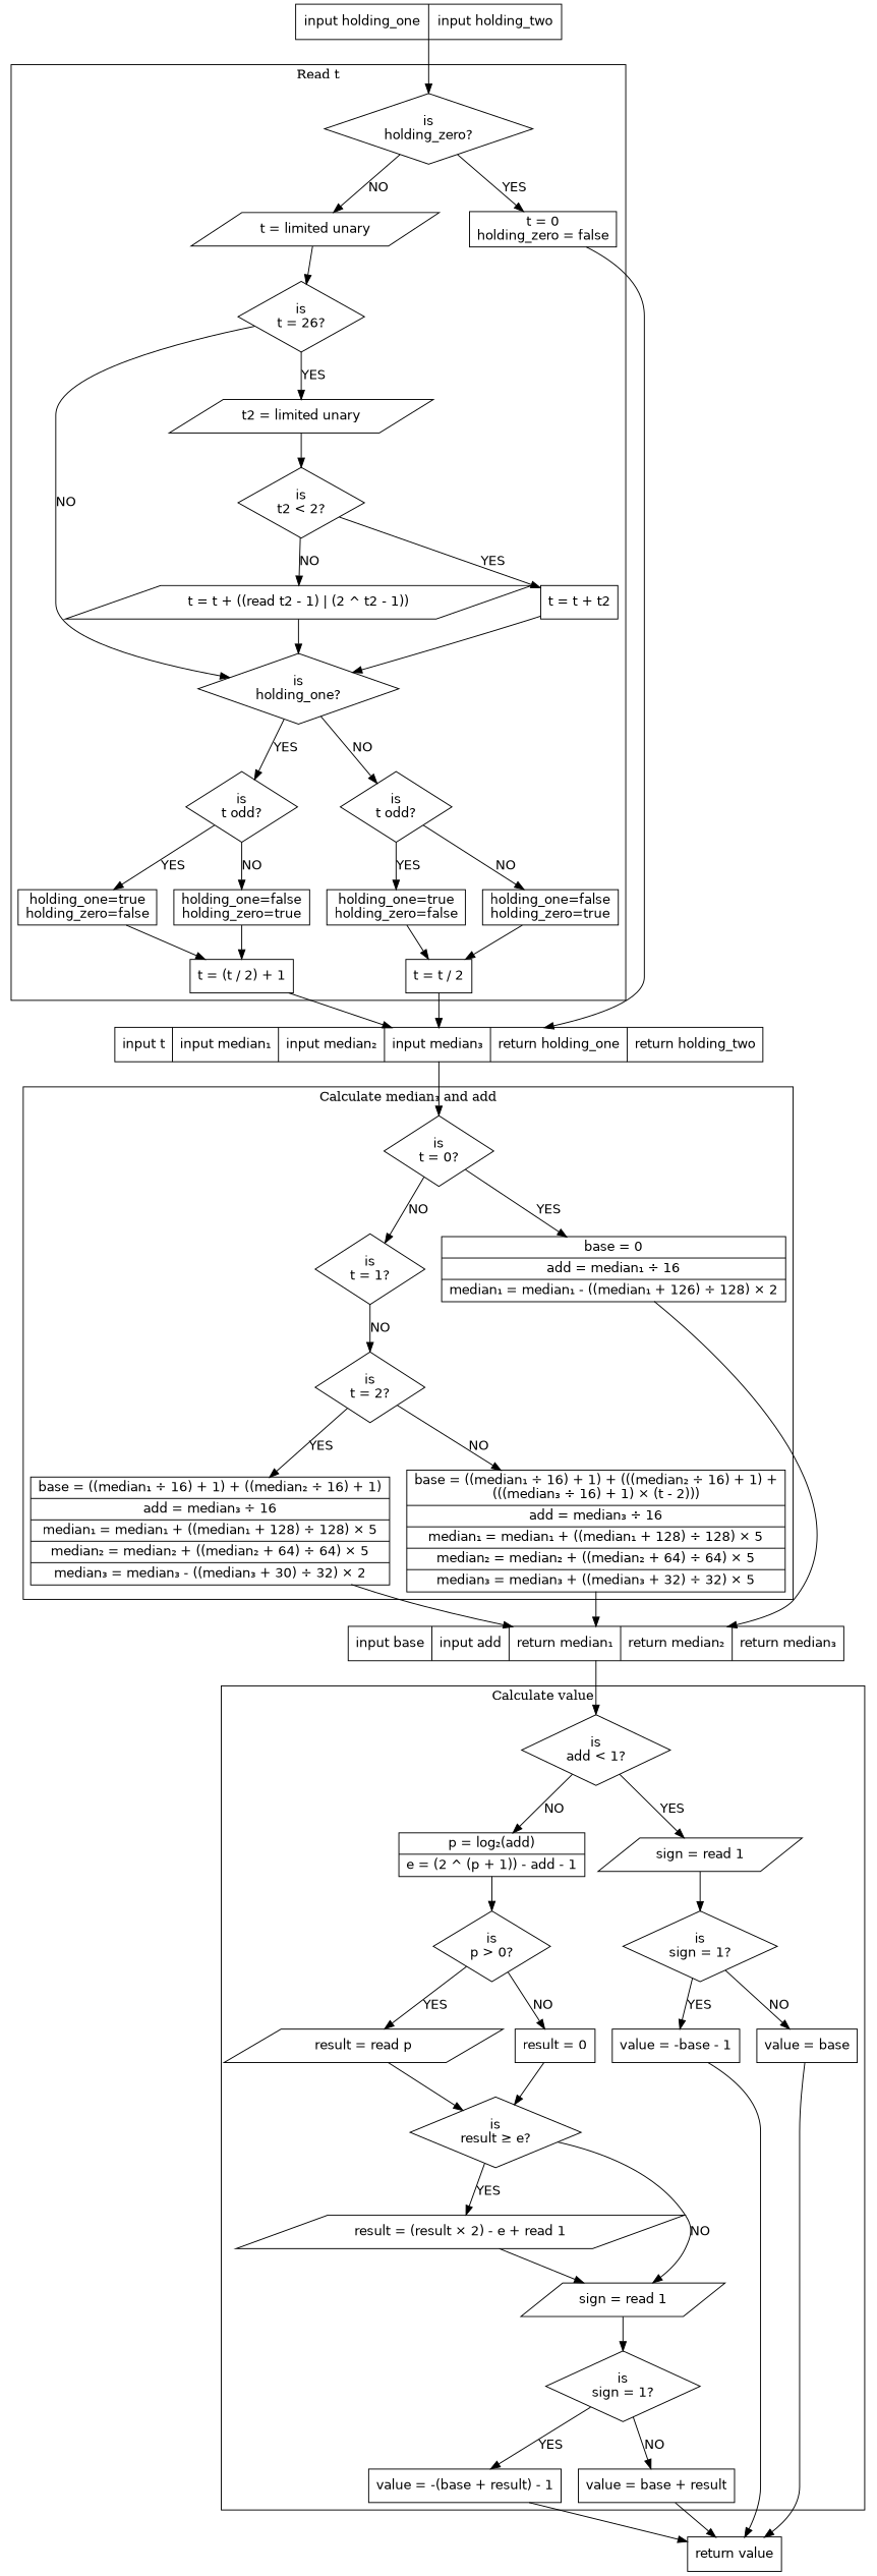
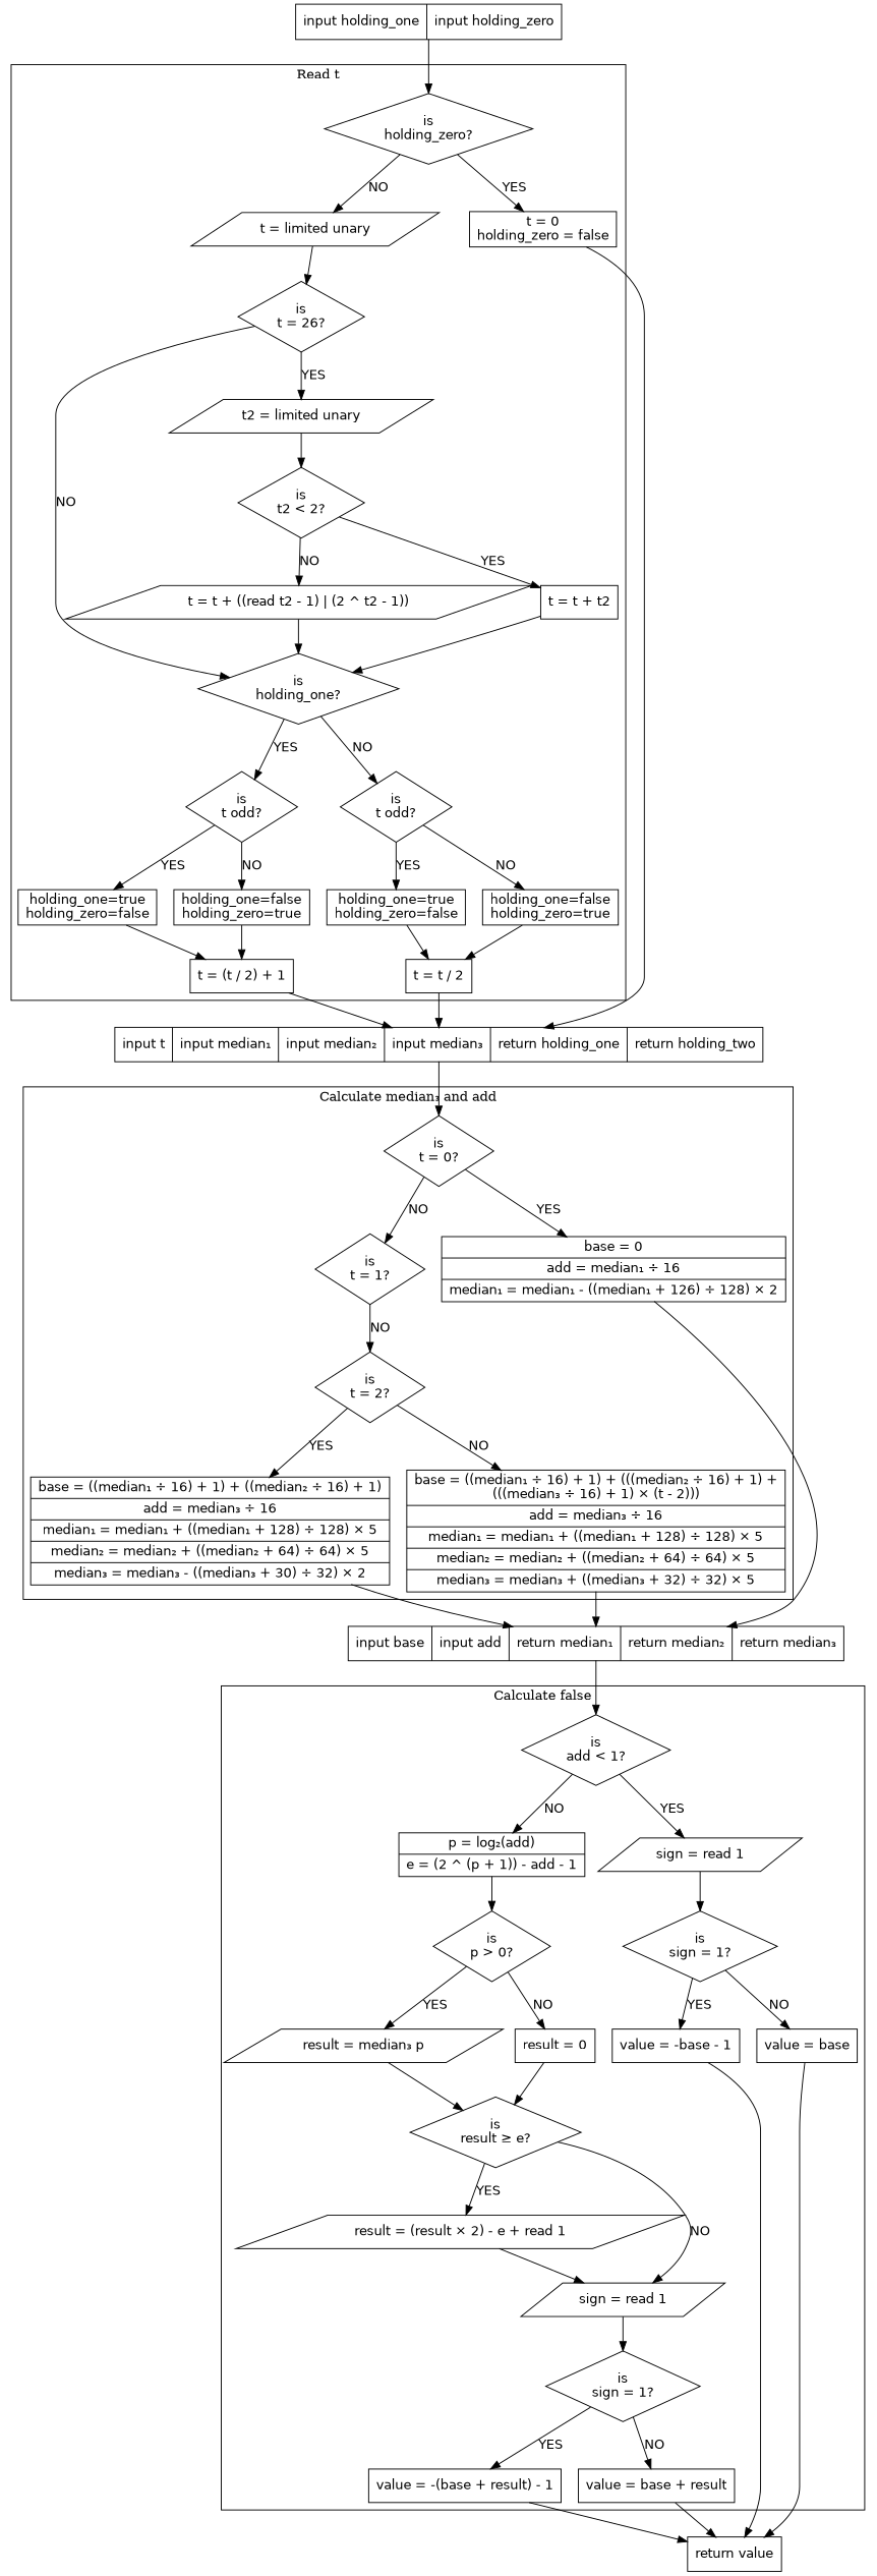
  digraph {
    node [fontname=DejaVuSans shape=diamond]
    edge [fontname=DejaVuSans]
    n1 [label="is\nholding_zero?"]
    n2 [label="t = 0\nholding_zero = false" shape=box]
    n3 [label="t = limited unary" shape=parallelogram]
    n4 [label="is\nt = 26?"]
    n5 [label="is\nholding_one?"]
    n6 [label="is\nt odd?"]
    n7 [label="is\nt odd?"]
    n8 [label="holding_one=true\nholding_zero=false" shape=box]
    n9 [label="holding_one=false\nholding_zero=true" shape=box]
    n10 [label="t = (t / 2) + 1" shape=box]
    n11 [label="holding_one=true\nholding_zero=false" shape=box]
    n12 [label="holding_one=false\nholding_zero=true" shape=box]
    n13 [label="t = t / 2" shape=box]
    n14 [label="t2 = limited unary" shape=parallelogram]
    n15 [label="is\nt2 < 2?"]
    n16 [label="t = t + t2" shape=box]
    n17 [label="t = t + ((read t2 - 1) | (2 ^ t2 - 1))" shape=parallelogram]
    n18 [label="is\nt = 0?"]
    n19 [label="is\nt = 1?"]
    n20 [label="is\nt = 2?"]
    n21 [label="{base = 0|add = median₁ ÷ 16|median₁ = median₁ - ((median₁ + 126) ÷ 128) × 2}" shape=record]
    n22 [label="{base = ((median₁ ÷ 16) + 1) + ((median₂ ÷ 16) + 1)|add = median₃ ÷ 16|median₁ = median₁ + ((median₁ + 128) ÷ 128) × 5|median₂ = median₂ + ((median₂ + 64) ÷ 64) × 5|median₃ = median₃ - ((median₃ + 30) ÷ 32) × 2}" shape=record]
    n23 [label="{base = ((median₁ ÷ 16) + 1) + (((median₂ ÷ 16) + 1) +\n(((median₃ ÷ 16) + 1) × (t - 2)))|add = median₃ ÷ 16|median₁ = median₁ + ((median₁ + 128) ÷ 128) × 5|median₂ = median₂ + ((median₂ + 64) ÷ 64) × 5|median₃ = median₃ + ((median₃ + 32) ÷ 32) × 5}" shape=record]
    n24 [label="is\nadd < 1?"]
    n25 [label="sign = read 1" shape=parallelogram]
    n26 [label="is\nsign = 1?"]
    n27 [label="value = -base - 1" shape=box]
    n28 [label="value = base" shape=box]
    n29 [label="{p = log₂(add)|e = (2 ^ (p + 1)) - add - 1}" shape=record]
    n30 [label="is\np > 0?"]
-   n31 [label="result = read p" shape=parallelogram]
+   n31 [label="result = median₃ p" shape=parallelogram]
    n32 [label="result = 0" shape=box]
    n33 [label="is\nresult ≥ e?"]
    n34 [label="result = (result × 2) - e + read 1" shape=parallelogram]
    n35 [label="sign = read 1" shape=parallelogram]
    n36 [label="is\nsign = 1?"]
    n37 [label="value = -(base + result) - 1" shape=box]
    n38 [label="value = base + result" shape=box]
    n39 [label="input t|input median₁|input median₂|input median₃|return holding_one|return holding_two" shape=record]
    n40 [label="input base|input add|return median₁|return median₂|return median₃" shape=record]
    n41 [label="{return value}" shape=record]
-   n42 [label="input holding_one|input holding_two" shape=record]
+   n42 [label="input holding_one|input holding_zero" shape=record]
    subgraph cluster_1 {
      label="Read t"
      n1
      n2
      n3
      n4
      n5
      n6
      n7
      n8
      n9
      n10
      n11
      n12
      n13
      n14
      n15
      n16
      n17
    }
    subgraph cluster_2 {
      label="Calculate median₃ and add"
      n18
      n19
      n20
      n21
      n22
      n23
    }
    subgraph cluster_3 {
-     label="Calculate value"
+     label="Calculate false"
      n24
      n25
      n26
      n27
      n28
      n29
      n30
      n31
      n32
      n33
      n34
      n35
      n36
      n37
      n38
    }
    n1 -> n2 [label=YES]
    n1 -> n3 [label=NO]
    n2 -> n39
    n3 -> n4
    n4 -> n5 [label=NO]
    n4 -> n14 [label=YES]
    n5 -> n6 [label=YES]
    n5 -> n7 [label=NO]
    n6 -> n8 [label=YES]
    n6 -> n9 [label=NO]
    n7 -> n11 [label=YES]
    n7 -> n12 [label=NO]
    n8 -> n10
    n9 -> n10
    n10 -> n39
    n11 -> n13
    n12 -> n13
    n13 -> n39
    n14 -> n15
    n15 -> n16 [label=YES]
    n15 -> n17 [label=NO]
    n16 -> n5
    n17 -> n5
    n18 -> n19 [label=NO]
    n18 -> n21 [label=YES]
    n19 -> n20 [label=NO]
    n20 -> n22 [label=YES]
    n20 -> n23 [label=NO]
    n21 -> n40
    n22 -> n40
    n23 -> n40
    n24 -> n25 [label=YES]
    n24 -> n29 [label=NO]
    n25 -> n26
    n26 -> n27 [label=YES]
    n26 -> n28 [label=NO]
    n27 -> n41
    n28 -> n41
    n29 -> n30
    n30 -> n31 [label=YES]
    n30 -> n32 [label=NO]
    n31 -> n33
    n32 -> n33
    n33 -> n34 [label=YES]
    n33 -> n35 [label=NO]
    n34 -> n35
    n35 -> n36
    n36 -> n37 [label=YES]
    n36 -> n38 [label=NO]
    n37 -> n41
    n38 -> n41
    n39 -> n18
    n40 -> n24
    n42 -> n1
  }
